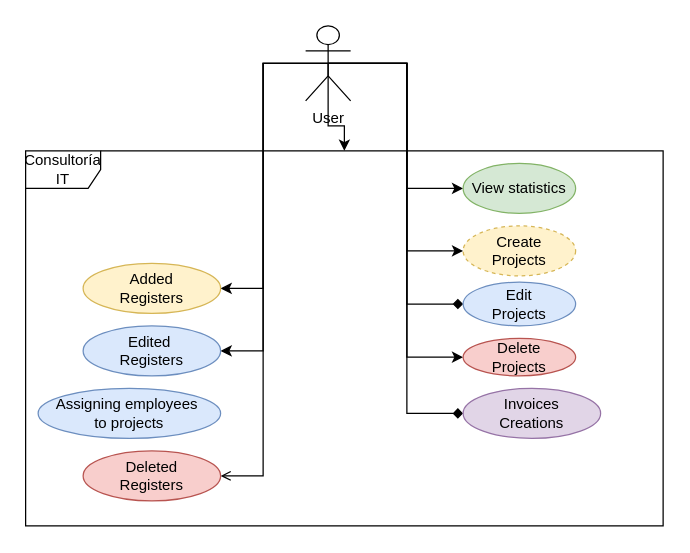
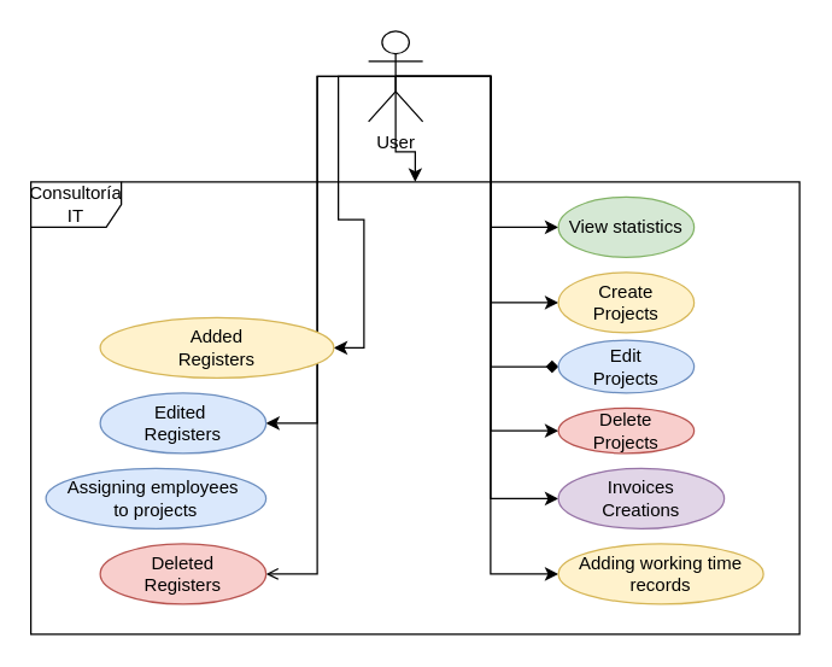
  <mxCell id="0" />
  <mxCell id="1" parent="0" />
  <mxCell id="2" value="Consultoría IT" style="shape=umlFrame;whiteSpace=wrap;html=1;pointerEvents=0;" parent="1" vertex="1"><mxGeometry x="20" y="120" width="510" height="300" as="geometry" /></mxCell>
  <mxCell id="3" style="edgeStyle=orthogonalEdgeStyle;rounded=0;orthogonalLoop=1;jettySize=auto;html=1;exitX=0.5;exitY=0.5;exitDx=0;exitDy=0;exitPerimeter=0;entryX=1;entryY=0.5;entryDx=0;entryDy=0;" parent="1" source="13" target="18" edge="1"><mxGeometry relative="1" as="geometry" /></mxCell>
  <mxCell id="4" style="edgeStyle=orthogonalEdgeStyle;rounded=0;orthogonalLoop=1;jettySize=auto;html=1;exitX=0.5;exitY=0.5;exitDx=0;exitDy=0;exitPerimeter=0;entryX=0;entryY=0.5;entryDx=0;entryDy=0;" parent="1" source="13" target="14" edge="1"><mxGeometry relative="1" as="geometry" /></mxCell>
  <mxCell id="5" style="edgeStyle=orthogonalEdgeStyle;rounded=0;orthogonalLoop=1;jettySize=auto;html=1;exitX=0.5;exitY=0.5;exitDx=0;exitDy=0;exitPerimeter=0;entryX=0;entryY=0.5;entryDx=0;entryDy=0;" parent="1" source="13" target="16" edge="1"><mxGeometry relative="1" as="geometry" /></mxCell>
  <mxCell id="6" style="edgeStyle=orthogonalEdgeStyle;rounded=0;orthogonalLoop=1;jettySize=auto;html=1;exitX=0.5;exitY=0.5;exitDx=0;exitDy=0;exitPerimeter=0;entryX=0;entryY=0.5;entryDx=0;entryDy=0;endArrow=diamond;" parent="1" source="13" target="15" edge="1"><mxGeometry relative="1" as="geometry" /></mxCell>
  <mxCell id="7" style="edgeStyle=orthogonalEdgeStyle;rounded=0;orthogonalLoop=1;jettySize=auto;html=1;exitX=0.5;exitY=0.5;exitDx=0;exitDy=0;exitPerimeter=0;" parent="1" source="13" target="2" edge="1"><mxGeometry relative="1" as="geometry" /></mxCell>
  <mxCell id="8" style="edgeStyle=orthogonalEdgeStyle;rounded=0;orthogonalLoop=1;jettySize=auto;html=1;exitX=0.5;exitY=0.5;exitDx=0;exitDy=0;exitPerimeter=0;entryX=1;entryY=0.5;entryDx=0;entryDy=0;endArrow=open;" parent="1" source="13" target="19" edge="1"><mxGeometry relative="1" as="geometry" /></mxCell>
- <mxCell id="9" style="edgeStyle=orthogonalEdgeStyle;rounded=0;orthogonalLoop=1;jettySize=auto;html=1;exitX=0.5;exitY=0.5;exitDx=0;exitDy=0;exitPerimeter=0;entryX=0;entryY=0.5;entryDx=0;entryDy=0;endArrow=diamond;" parent="1" source="13" target="20" edge="1"><mxGeometry relative="1" as="geometry" /></mxCell>
+ <mxCell id="9" style="edgeStyle=orthogonalEdgeStyle;rounded=0;orthogonalLoop=1;jettySize=auto;html=1;exitX=0.5;exitY=0.5;exitDx=0;exitDy=0;exitPerimeter=0;entryX=0;entryY=0.5;entryDx=0;entryDy=0;" parent="1" source="13" target="20" edge="1"><mxGeometry relative="1" as="geometry" /></mxCell>
+ <mxCell id="10" style="edgeStyle=orthogonalEdgeStyle;rounded=0;orthogonalLoop=1;jettySize=auto;html=1;exitX=0.5;exitY=0.5;exitDx=0;exitDy=0;exitPerimeter=0;entryX=0;entryY=0.5;entryDx=0;entryDy=0;" parent="1" source="13" target="22" edge="1"><mxGeometry relative="1" as="geometry" /></mxCell>
  <mxCell id="11" style="edgeStyle=orthogonalEdgeStyle;rounded=0;orthogonalLoop=1;jettySize=auto;html=1;exitX=0.5;exitY=0.5;exitDx=0;exitDy=0;exitPerimeter=0;entryX=1;entryY=0.5;entryDx=0;entryDy=0;" parent="1" source="13" target="17" edge="1"><mxGeometry relative="1" as="geometry" /></mxCell>
  <mxCell id="12" style="edgeStyle=orthogonalEdgeStyle;rounded=0;orthogonalLoop=1;jettySize=auto;html=1;exitX=0.5;exitY=0.5;exitDx=0;exitDy=0;exitPerimeter=0;entryX=0;entryY=0.5;entryDx=0;entryDy=0;" parent="1" source="13" target="23" edge="1"><mxGeometry relative="1" as="geometry" /></mxCell>
  <mxCell id="13" value="User" style="shape=umlActor;verticalLabelPosition=bottom;verticalAlign=top;html=1;fillStyle=auto;" parent="1" vertex="1"><mxGeometry x="244" y="20" width="36" height="60" as="geometry" /></mxCell>
- <mxCell id="14" value="Create&lt;div&gt;Projects&lt;/div&gt;" style="ellipse;whiteSpace=wrap;html=1;fillColor=#fff2cc;strokeColor=#d6b656;dashed=1;" parent="1" vertex="1"><mxGeometry x="370" y="180" width="90" height="40" as="geometry" /></mxCell>
+ <mxCell id="14" value="Create&lt;div&gt;Projects&lt;/div&gt;" style="ellipse;whiteSpace=wrap;html=1;fillColor=#fff2cc;strokeColor=#d6b656;" parent="1" vertex="1"><mxGeometry x="370" y="180" width="90" height="40" as="geometry" /></mxCell>
  <mxCell id="15" value="Edit&lt;div&gt;&lt;div&gt;Projects&lt;/div&gt;&lt;/div&gt;" style="ellipse;whiteSpace=wrap;html=1;fillColor=#dae8fc;strokeColor=#6c8ebf;" parent="1" vertex="1"><mxGeometry x="370" y="225" width="90" height="35" as="geometry" /></mxCell>
  <mxCell id="16" value="Delete&lt;div&gt;Projects&lt;/div&gt;" style="ellipse;whiteSpace=wrap;html=1;fillColor=#f8cecc;strokeColor=#b85450;" parent="1" vertex="1"><mxGeometry x="370" y="270" width="90" height="30" as="geometry" /></mxCell>
- <mxCell id="17" value="Added&lt;div&gt;Registers&lt;/div&gt;" style="ellipse;whiteSpace=wrap;html=1;fillColor=#fff2cc;strokeColor=#d6b656;" parent="1" vertex="1"><mxGeometry x="66" y="210" width="110" height="40" as="geometry" /></mxCell>
+ <mxCell id="17" value="Added&lt;div&gt;Registers&lt;/div&gt;" style="ellipse;whiteSpace=wrap;html=1;fillColor=#fff2cc;strokeColor=#d6b656;" parent="1" vertex="1"><mxGeometry x="66" y="210" width="155" height="40" as="geometry" /></mxCell>
  <mxCell id="18" value="Edited&amp;nbsp;&lt;div&gt;Registers&lt;/div&gt;" style="ellipse;whiteSpace=wrap;html=1;fillColor=#dae8fc;strokeColor=#6c8ebf;" parent="1" vertex="1"><mxGeometry x="66" y="260" width="110" height="40" as="geometry" /></mxCell>
  <mxCell id="19" value="Deleted&lt;div&gt;Registers&lt;/div&gt;" style="ellipse;whiteSpace=wrap;html=1;fillColor=#f8cecc;strokeColor=#b85450;" parent="1" vertex="1"><mxGeometry x="66" y="360" width="110" height="40" as="geometry" /></mxCell>
  <mxCell id="20" value="Invoices&lt;div&gt;Creations&lt;/div&gt;" style="ellipse;whiteSpace=wrap;html=1;fillColor=#e1d5e7;strokeColor=#9673a6;" parent="1" vertex="1"><mxGeometry x="370" y="310" width="110" height="40" as="geometry" /></mxCell>
  <mxCell id="21" value="Assigning employees&amp;nbsp;&lt;div&gt;to projects&lt;/div&gt;" style="ellipse;whiteSpace=wrap;html=1;fillColor=#dae8fc;strokeColor=#6c8ebf;" parent="1" vertex="1"><mxGeometry x="30" y="310" width="146" height="40" as="geometry" /></mxCell>
+ <mxCell id="22" value="Adding working time records" style="ellipse;whiteSpace=wrap;html=1;fillColor=#fff2cc;strokeColor=#d6b656;" parent="1" vertex="1"><mxGeometry x="370" y="360" width="136" height="40" as="geometry" /></mxCell>
  <mxCell id="23" value="View statistics" style="ellipse;whiteSpace=wrap;html=1;fillColor=#d5e8d4;strokeColor=#82b366;" parent="1" vertex="1"><mxGeometry x="370" y="130" width="90" height="40" as="geometry" /></mxCell>
